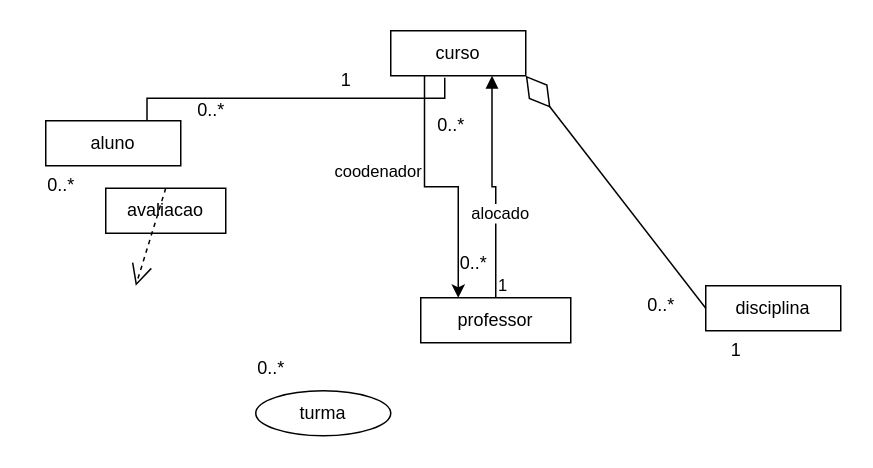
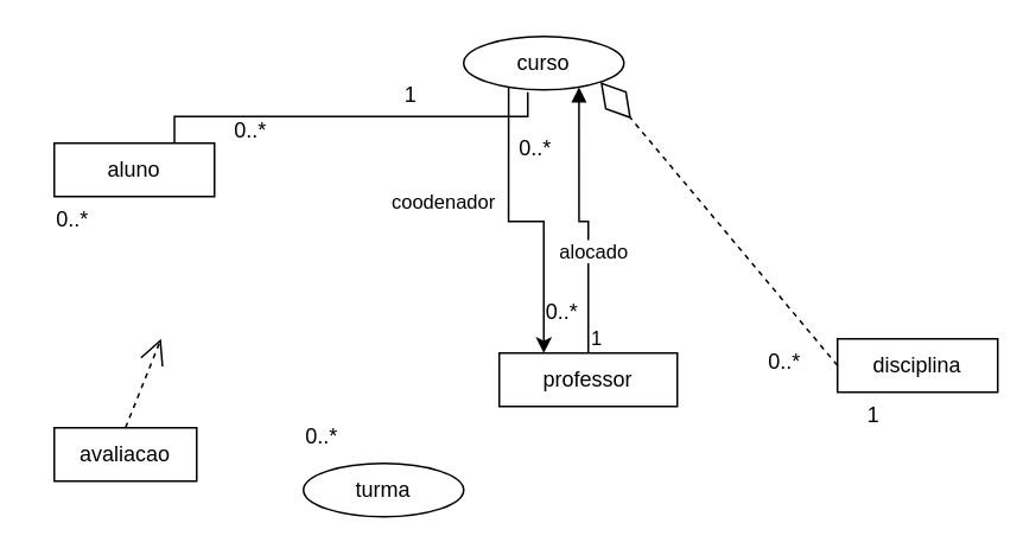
  <mxCell id="0" />
  <mxCell id="1" parent="0" />
- <mxCell id="2" value="avaliacao" style="html=1;whiteSpace=wrap;" parent="1" vertex="1"><mxGeometry x="70" y="125" width="80" height="30" as="geometry" /></mxCell>
+ <mxCell id="2" value="avaliacao" style="html=1;whiteSpace=wrap;" parent="1" vertex="1"><mxGeometry x="30" y="240" width="80" height="30" as="geometry" /></mxCell>
  <mxCell id="3" value="aluno" style="html=1;whiteSpace=wrap;" parent="1" vertex="1"><mxGeometry x="30" y="80" width="90" height="30" as="geometry" /></mxCell>
  <mxCell id="4" value="turma" style="ellipse;html=1;whiteSpace=wrap;" parent="1" vertex="1"><mxGeometry x="170" y="260" width="90" height="30" as="geometry" /></mxCell>
  <mxCell id="5" style="edgeStyle=orthogonalEdgeStyle;rounded=0;orthogonalLoop=1;jettySize=auto;html=1;exitX=0.25;exitY=1;exitDx=0;exitDy=0;entryX=0.25;entryY=0;entryDx=0;entryDy=0;" edge="1" parent="1" source="6" target="8"><mxGeometry relative="1" as="geometry" /></mxCell>
- <mxCell id="6" value="curso" style="html=1;whiteSpace=wrap;" parent="1" vertex="1"><mxGeometry y="20" width="90" height="30" as="geometry" x="260" /></mxCell>
+ <mxCell id="6" value="curso" style="ellipse;html=1;whiteSpace=wrap;" parent="1" vertex="1"><mxGeometry y="20" width="90" height="30" as="geometry" x="260" /></mxCell>
  <mxCell id="7" value="disciplina" style="html=1;whiteSpace=wrap;" parent="1" vertex="1"><mxGeometry x="470" y="190" width="90" height="30" as="geometry" /></mxCell>
  <mxCell id="8" value="professor" style="html=1;whiteSpace=wrap;" parent="1" vertex="1"><mxGeometry x="280" y="198" width="100" height="30" as="geometry" /></mxCell>
  <mxCell id="9" value="" style="endArrow=none;html=1;edgeStyle=orthogonalEdgeStyle;rounded=0;entryX=0.4;entryY=1.044;entryDx=0;entryDy=0;entryPerimeter=0;exitX=0.75;exitY=0;exitDx=0;exitDy=0;" parent="1" target="6" edge="1" source="3"><mxGeometry relative="1" as="geometry"><mxPoint x="145" y="80" as="sourcePoint" /><mxPoint x="305" y="80" as="targetPoint" /></mxGeometry></mxCell>
- <mxCell id="10" value="" style="endArrow=diamondThin;endFill=0;endSize=24;html=1;rounded=0;entryX=1;entryY=1;entryDx=0;entryDy=0;exitX=0;exitY=0.5;exitDx=0;exitDy=0;" parent="1" source="7" target="6" edge="1"><mxGeometry width="160" relative="1" as="geometry"><mxPoint x="210" y="230" as="sourcePoint" /><mxPoint x="370" y="230" as="targetPoint" /></mxGeometry></mxCell>
+ <mxCell id="10" value="" style="endArrow=diamondThin;endFill=0;endSize=24;html=1;rounded=0;entryX=1;entryY=1;entryDx=0;entryDy=0;exitX=0;exitY=0.5;exitDx=0;exitDy=0;dashed=1;" parent="1" source="7" target="6" edge="1"><mxGeometry width="160" relative="1" as="geometry"><mxPoint x="210" y="230" as="sourcePoint" /><mxPoint x="370" y="230" as="targetPoint" /></mxGeometry></mxCell>
  <mxCell id="11" value="" style="endArrow=open;endSize=12;dashed=1;html=1;rounded=0;exitX=0.5;exitY=0;exitDx=0;exitDy=0;" edge="1" parent="1" source="2"><mxGeometry width="160" relative="1" as="geometry"><mxPoint x="70" y="220" as="sourcePoint" /><mxPoint x="90" y="190" as="targetPoint" /></mxGeometry></mxCell>
  <mxCell id="12" value="coodenador" style="endArrow=block;endFill=1;html=1;edgeStyle=orthogonalEdgeStyle;align=left;verticalAlign=top;rounded=0;entryX=0.75;entryY=1;entryDx=0;entryDy=0;exitX=0.5;exitY=0;exitDx=0;exitDy=0;" edge="1" parent="1" source="8" target="6"><mxGeometry x="0.344" y="108" relative="1" as="geometry"><mxPoint x="200" y="110" as="sourcePoint" /><mxPoint x="360" y="110" as="targetPoint" /><mxPoint x="1" y="1" as="offset" /></mxGeometry></mxCell>
  <mxCell id="13" value="1" style="edgeLabel;resizable=0;html=1;align=left;verticalAlign=bottom;" connectable="0" vertex="1" parent="12"><mxGeometry x="-1" relative="1" as="geometry" /></mxCell>
  <mxCell id="14" value="alocado" style="edgeLabel;html=1;align=center;verticalAlign=middle;resizable=0;points=[];" vertex="1" connectable="0" parent="12"><mxGeometry x="-0.245" y="-2" relative="1" as="geometry"><mxPoint as="offset" /></mxGeometry></mxCell>
  <mxCell id="15" value="1" style="text;html=1;align=center;verticalAlign=middle;resizable=0;points=[];autosize=1;strokeColor=none;fillColor=none;" vertex="1" parent="1"><mxGeometry x="215" y="38" width="30" height="30" as="geometry" /></mxCell>
  <mxCell id="16" value="0..*" style="text;html=1;align=center;verticalAlign=middle;resizable=0;points=[];autosize=1;strokeColor=none;fillColor=none;" vertex="1" parent="1"><mxGeometry x="280" y="68" width="40" height="30" as="geometry" /></mxCell>
  <mxCell id="17" value="0..*" style="text;html=1;align=center;verticalAlign=middle;resizable=0;points=[];autosize=1;strokeColor=none;fillColor=none;" vertex="1" parent="1"><mxGeometry x="295" y="160" width="40" height="30" as="geometry" /></mxCell>
  <mxCell id="18" value="1" style="text;html=1;align=center;verticalAlign=middle;resizable=0;points=[];autosize=1;strokeColor=none;fillColor=none;" vertex="1" parent="1"><mxGeometry x="475" y="218" width="30" height="30" as="geometry" /></mxCell>
  <mxCell id="19" value="0..*" style="text;html=1;align=center;verticalAlign=middle;resizable=0;points=[];autosize=1;strokeColor=none;fillColor=none;" vertex="1" parent="1"><mxGeometry x="420" y="188" width="40" height="30" as="geometry" /></mxCell>
  <mxCell id="20" value="0..*" style="text;html=1;align=center;verticalAlign=middle;resizable=0;points=[];autosize=1;strokeColor=none;fillColor=none;" vertex="1" parent="1"><mxGeometry x="120" y="58" width="40" height="30" as="geometry" /></mxCell>
  <mxCell id="21" value="0..*" style="text;html=1;align=center;verticalAlign=middle;resizable=0;points=[];autosize=1;strokeColor=none;fillColor=none;" vertex="1" parent="1"><mxGeometry x="20" y="108" width="40" height="30" as="geometry" /></mxCell>
  <mxCell id="22" value="0..*" style="text;html=1;align=center;verticalAlign=middle;resizable=0;points=[];autosize=1;strokeColor=none;fillColor=none;" vertex="1" parent="1"><mxGeometry x="160" y="230" width="40" height="30" as="geometry" /></mxCell>
